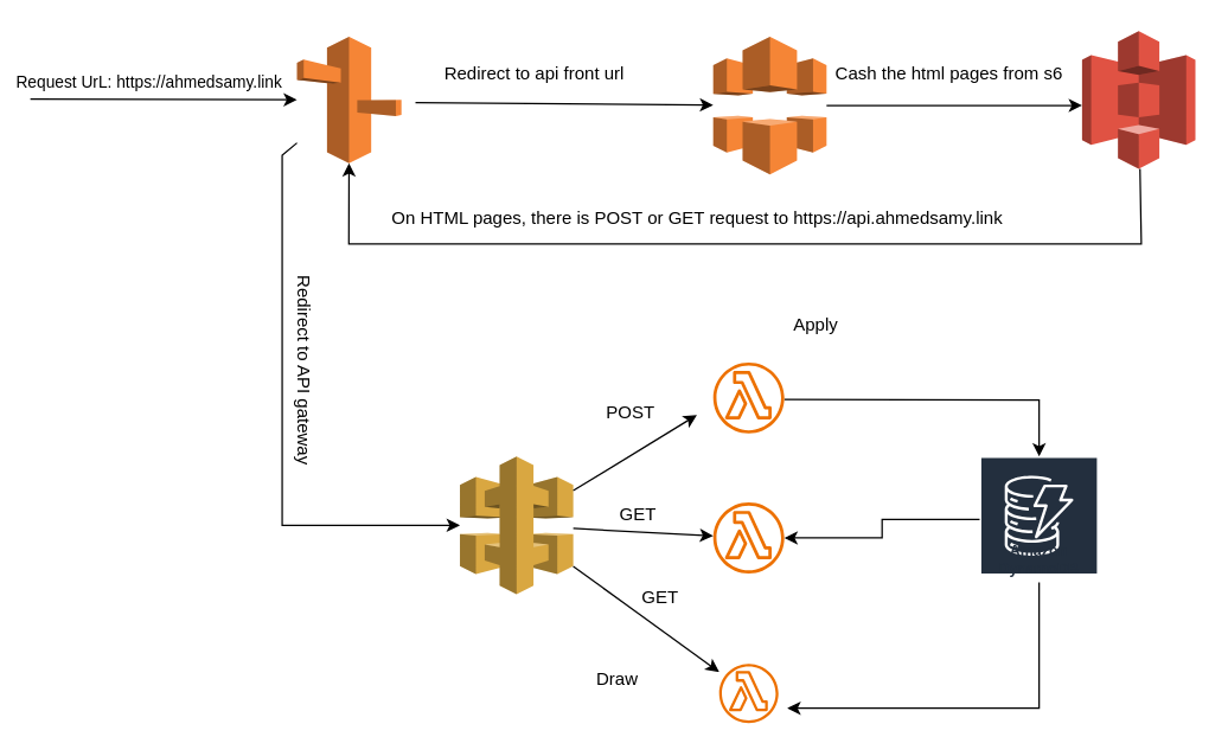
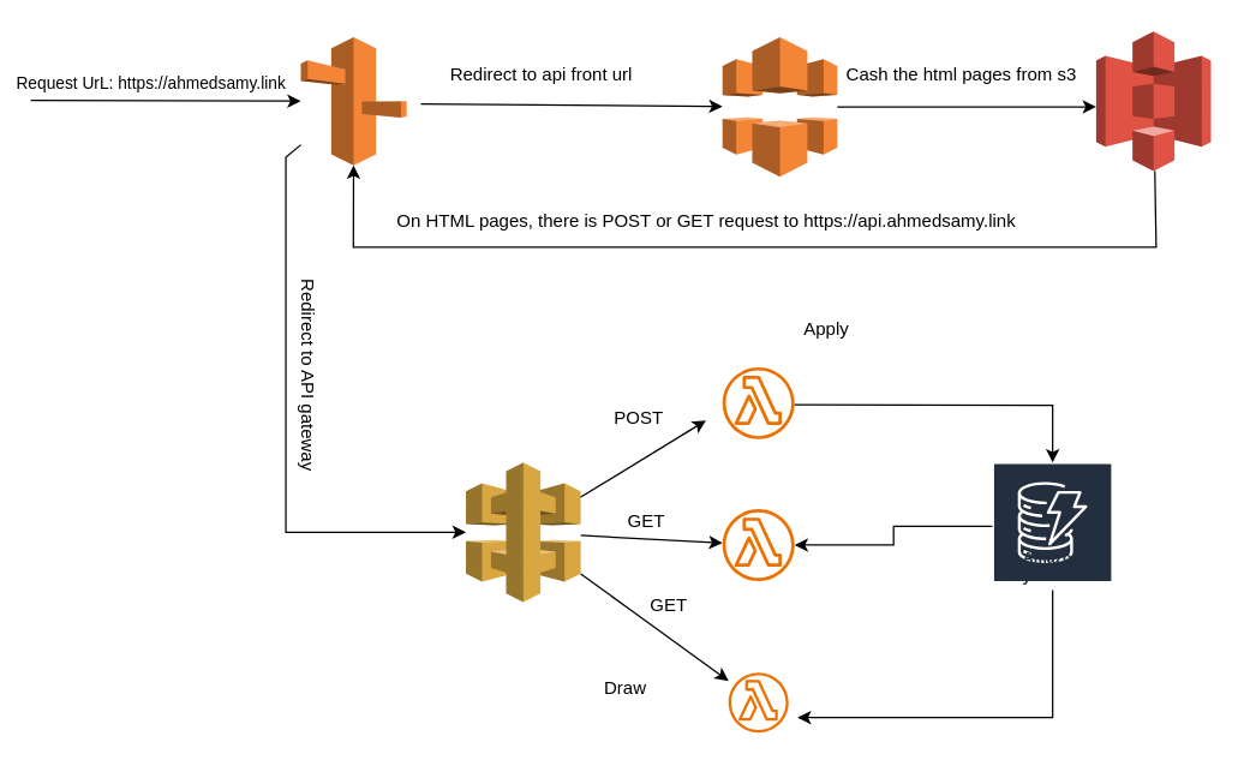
  <mxCell id="0" />
  <mxCell id="1" parent="0" />
  <mxCell id="2" style="edgeStyle=orthogonalEdgeStyle;rounded=0;orthogonalLoop=1;jettySize=auto;html=1;" parent="1" target="8" edge="1"><mxGeometry relative="1" as="geometry"><mxPoint x="528.999" y="269" as="sourcePoint" /></mxGeometry></mxCell>
  <mxCell id="3" value="" style="sketch=0;outlineConnect=0;fontColor=#232F3E;gradientColor=none;fillColor=#ED7100;strokeColor=none;dashed=0;verticalLabelPosition=bottom;verticalAlign=top;align=center;html=1;fontSize=12;fontStyle=0;aspect=fixed;pointerEvents=1;shape=mxgraph.aws4.lambda_function;" parent="1" vertex="1"><mxGeometry x="481" y="244" width="48" height="48" as="geometry" /></mxCell>
  <mxCell id="4" value="" style="sketch=0;outlineConnect=0;fontColor=#232F3E;gradientColor=none;fillColor=#ED7100;strokeColor=none;dashed=0;verticalLabelPosition=bottom;verticalAlign=top;align=center;html=1;fontSize=12;fontStyle=0;aspect=fixed;pointerEvents=1;shape=mxgraph.aws4.lambda_function;" parent="1" vertex="1"><mxGeometry x="481" y="338.5" width="48" height="48" as="geometry" /></mxCell>
  <mxCell id="5" value="" style="sketch=0;outlineConnect=0;fontColor=#232F3E;gradientColor=none;fillColor=#ED7100;strokeColor=none;dashed=0;verticalLabelPosition=bottom;verticalAlign=top;align=center;html=1;fontSize=12;fontStyle=0;aspect=fixed;pointerEvents=1;shape=mxgraph.aws4.lambda_function;" parent="1" vertex="1"><mxGeometry x="485" y="447.5" width="40" height="40" as="geometry" /></mxCell>
  <mxCell id="6" value="" style="outlineConnect=0;dashed=0;verticalLabelPosition=bottom;verticalAlign=top;align=center;html=1;shape=mxgraph.aws3.route_53;fillColor=#F58536;gradientColor=none;" parent="1" vertex="1"><mxGeometry x="200" y="24" width="70.5" height="85.5" as="geometry" /></mxCell>
  <mxCell id="7" style="edgeStyle=orthogonalEdgeStyle;rounded=0;orthogonalLoop=1;jettySize=auto;html=1;" parent="1" source="8" target="4" edge="1"><mxGeometry relative="1" as="geometry" /></mxCell>
  <mxCell id="8" value="Amazon DynamoDB" style="sketch=0;outlineConnect=0;fontColor=#232F3E;gradientColor=none;strokeColor=#ffffff;fillColor=#232F3E;dashed=0;verticalLabelPosition=middle;verticalAlign=bottom;align=center;html=1;whiteSpace=wrap;fontSize=10;fontStyle=1;spacing=3;shape=mxgraph.aws4.productIcon;prIcon=mxgraph.aws4.dynamodb;" parent="1" vertex="1"><mxGeometry x="661" y="307.5" width="80" height="85" as="geometry" /></mxCell>
  <mxCell id="9" value="" style="outlineConnect=0;dashed=0;verticalLabelPosition=bottom;verticalAlign=top;align=center;html=1;shape=mxgraph.aws3.api_gateway;fillColor=#D9A741;gradientColor=none;" parent="1" vertex="1"><mxGeometry x="310" y="307.5" width="76.5" height="93" as="geometry" /></mxCell>
  <mxCell id="10" style="edgeStyle=orthogonalEdgeStyle;rounded=0;orthogonalLoop=1;jettySize=auto;html=1;" parent="1" source="11" target="20" edge="1"><mxGeometry relative="1" as="geometry"><Array as="points"><mxPoint x="660" y="71" /><mxPoint x="660" y="71" /></Array></mxGeometry></mxCell>
  <mxCell id="11" value="" style="outlineConnect=0;dashed=0;verticalLabelPosition=bottom;verticalAlign=top;align=center;html=1;shape=mxgraph.aws3.cloudfront;fillColor=#F58536;gradientColor=none;" parent="1" vertex="1"><mxGeometry x="481" y="24" width="76.5" height="93" as="geometry" /></mxCell>
  <mxCell id="12" value="" style="endArrow=classic;html=1;rounded=0;" parent="1" source="9" edge="1"><mxGeometry relative="1" as="geometry"><mxPoint x="370" y="279.5" as="sourcePoint" /><mxPoint x="470" y="279.5" as="targetPoint" /></mxGeometry></mxCell>
  <mxCell id="13" value="" style="endArrow=classic;html=1;rounded=0;" parent="1" source="9" target="4" edge="1"><mxGeometry relative="1" as="geometry"><mxPoint x="397" y="340.5" as="sourcePoint" /><mxPoint x="480" y="289.5" as="targetPoint" /></mxGeometry></mxCell>
  <mxCell id="14" value="" style="endArrow=classic;html=1;rounded=0;" parent="1" source="9" target="5" edge="1"><mxGeometry relative="1" as="geometry"><mxPoint x="301" y="367.5" as="sourcePoint" /><mxPoint x="461" y="367.5" as="targetPoint" /></mxGeometry></mxCell>
  <mxCell id="15" value="" style="endArrow=classic;html=1;rounded=0;" parent="1" source="8" edge="1"><mxGeometry width="50" height="50" relative="1" as="geometry"><mxPoint x="701" y="477.5" as="sourcePoint" /><mxPoint x="531" y="477.5" as="targetPoint" /><Array as="points"><mxPoint x="701" y="477.5" /></Array></mxGeometry></mxCell>
  <mxCell id="16" value="" style="endArrow=classic;html=1;rounded=0;" parent="1" target="6" edge="1"><mxGeometry relative="1" as="geometry"><mxPoint x="20" y="66.25" as="sourcePoint" /><mxPoint x="120" y="66.25" as="targetPoint" /></mxGeometry></mxCell>
  <mxCell id="17" value="Request UrL: https://ahmedsamy.link" style="edgeLabel;html=1;align=center;verticalAlign=middle;resizable=0;points=[];" parent="16" vertex="1" connectable="0"><mxGeometry x="0.013" y="-2" relative="1" as="geometry"><mxPoint x="-11" y="-14" as="offset" /></mxGeometry></mxCell>
  <mxCell id="18" value="" style="endArrow=classic;html=1;rounded=0;" parent="1" target="11" edge="1"><mxGeometry relative="1" as="geometry"><mxPoint x="280" y="68.5" as="sourcePoint" /><mxPoint x="490" y="69" as="targetPoint" /></mxGeometry></mxCell>
  <mxCell id="19" value="Redirect to api front url" style="text;html=1;align=center;verticalAlign=middle;resizable=0;points=[];autosize=1;strokeColor=none;fillColor=none;" parent="1" vertex="1"><mxGeometry x="280" y="34" width="160" height="30" as="geometry" /></mxCell>
  <mxCell id="20" value="" style="outlineConnect=0;dashed=0;verticalLabelPosition=bottom;verticalAlign=top;align=center;html=1;shape=mxgraph.aws3.s3;fillColor=#E05243;gradientColor=none;" parent="1" vertex="1"><mxGeometry x="730" y="20.25" width="76.5" height="93" as="geometry" /></mxCell>
- <mxCell id="21" value="Cash the html pages from s6" style="text;html=1;align=center;verticalAlign=middle;resizable=0;points=[];autosize=1;strokeColor=none;fillColor=none;" parent="1" vertex="1"><mxGeometry x="550" y="34" width="180" height="30" as="geometry" /></mxCell>
+ <mxCell id="21" value="Cash the html pages from s3" style="text;html=1;align=center;verticalAlign=middle;resizable=0;points=[];autosize=1;strokeColor=none;fillColor=none;" parent="1" vertex="1"><mxGeometry x="550" y="34" width="180" height="30" as="geometry" /></mxCell>
  <mxCell id="22" value="" style="endArrow=classic;html=1;rounded=0;" parent="1" source="20" target="6" edge="1"><mxGeometry width="50" height="50" relative="1" as="geometry"><mxPoint x="770" y="164" as="sourcePoint" /><mxPoint x="481" y="144" as="targetPoint" /><Array as="points"><mxPoint x="770" y="164" /><mxPoint x="235" y="164" /></Array></mxGeometry></mxCell>
  <mxCell id="23" value="On HTML pages, there is POST or GET request to https://api.ahmedsamy.link" style="text;html=1;align=center;verticalAlign=middle;resizable=0;points=[];autosize=1;strokeColor=none;fillColor=none;" parent="1" vertex="1"><mxGeometry x="250" y="132" width="440" height="30" as="geometry" /></mxCell>
  <mxCell id="24" value="" style="endArrow=classic;html=1;rounded=0;" parent="1" source="6" target="9" edge="1"><mxGeometry width="50" height="50" relative="1" as="geometry"><mxPoint x="150" y="94" as="sourcePoint" /><mxPoint x="200" y="364" as="targetPoint" /><Array as="points"><mxPoint x="190" y="104" /><mxPoint x="190" y="354" /></Array></mxGeometry></mxCell>
  <mxCell id="25" value="Redirect to API gateway" style="text;html=1;align=center;verticalAlign=middle;resizable=0;points=[];autosize=1;strokeColor=none;fillColor=none;rotation=90;" parent="1" vertex="1"><mxGeometry x="130" y="234" width="150" height="30" as="geometry" /></mxCell>
  <mxCell id="26" value="POST" style="text;html=1;align=center;verticalAlign=middle;resizable=0;points=[];autosize=1;strokeColor=none;fillColor=none;" parent="1" vertex="1"><mxGeometry x="395" y="262.5" width="60" height="30" as="geometry" /></mxCell>
  <mxCell id="27" value="GET" style="text;html=1;align=center;verticalAlign=middle;resizable=0;points=[];autosize=1;strokeColor=none;fillColor=none;" parent="1" vertex="1"><mxGeometry x="405" y="332" width="50" height="30" as="geometry" /></mxCell>
  <mxCell id="28" value="GET" style="text;html=1;align=center;verticalAlign=middle;resizable=0;points=[];autosize=1;strokeColor=none;fillColor=none;" parent="1" vertex="1"><mxGeometry x="420" y="387.5" width="50" height="30" as="geometry" /></mxCell>
  <mxCell id="29" value="Apply" style="text;html=1;align=center;verticalAlign=middle;resizable=0;points=[];autosize=1;strokeColor=none;fillColor=none;" vertex="1" parent="1"><mxGeometry x="525" y="204" width="50" height="30" as="geometry" /></mxCell>
  <mxCell id="30" value="Draw" style="text;html=1;align=center;verticalAlign=middle;resizable=0;points=[];autosize=1;strokeColor=none;fillColor=none;" vertex="1" parent="1"><mxGeometry x="391" y="442.5" width="50" height="30" as="geometry" /></mxCell>
